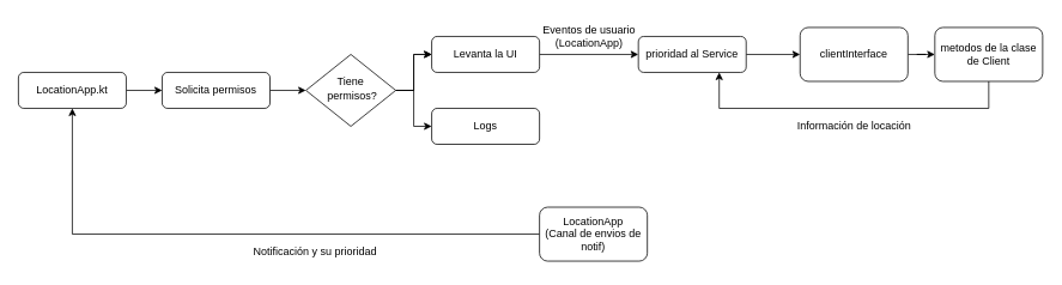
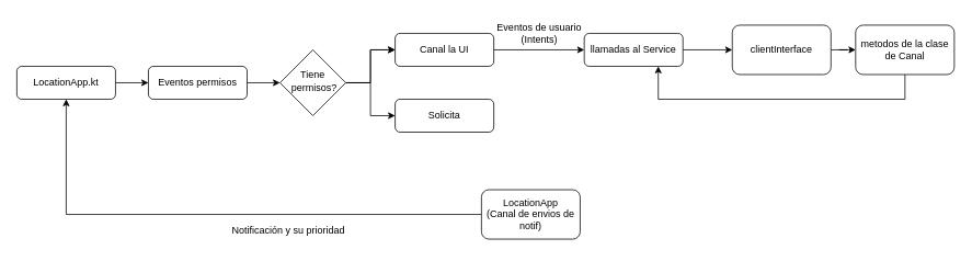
  <mxCell id="0" />
  <mxCell id="1" parent="0" />
  <mxCell id="2" style="edgeStyle=orthogonalEdgeStyle;rounded=0;orthogonalLoop=1;jettySize=auto;html=1;" edge="1" parent="1" source="3" target="5"><mxGeometry relative="1" as="geometry" /></mxCell>
  <mxCell id="3" value="LocationApp.kt" style="rounded=1;whiteSpace=wrap;html=1;fontSize=12;glass=0;strokeWidth=1;shadow=0;" parent="1" vertex="1"><mxGeometry x="20" y="80" width="120" height="40" as="geometry" /></mxCell>
  <mxCell id="4" style="edgeStyle=orthogonalEdgeStyle;rounded=0;orthogonalLoop=1;jettySize=auto;html=1;" edge="1" parent="1" source="5" target="9"><mxGeometry relative="1" as="geometry" /></mxCell>
- <mxCell id="5" value="Solicita permisos" style="rounded=1;whiteSpace=wrap;html=1;fontSize=12;glass=0;strokeWidth=1;shadow=0;" parent="1" vertex="1"><mxGeometry x="180" y="80" width="120" height="40" as="geometry" /></mxCell>
+ <mxCell id="5" value="Eventos permisos" style="rounded=1;whiteSpace=wrap;html=1;fontSize=12;glass=0;strokeWidth=1;shadow=0;" parent="1" vertex="1"><mxGeometry x="180" y="80" width="120" height="40" as="geometry" /></mxCell>
  <mxCell id="6" style="edgeStyle=orthogonalEdgeStyle;rounded=0;orthogonalLoop=1;jettySize=auto;html=1;" edge="1" parent="1" source="9" target="13"><mxGeometry relative="1" as="geometry" /></mxCell>
  <mxCell id="7" value="" style="edgeStyle=orthogonalEdgeStyle;rounded=0;orthogonalLoop=1;jettySize=auto;html=1;" edge="1" parent="1" source="9" target="13"><mxGeometry relative="1" as="geometry" /></mxCell>
  <mxCell id="8" style="edgeStyle=orthogonalEdgeStyle;rounded=0;orthogonalLoop=1;jettySize=auto;html=1;" edge="1" parent="1" source="9" target="19"><mxGeometry relative="1" as="geometry" /></mxCell>
- <mxCell id="9" value="Tiene&lt;br&gt;&amp;nbsp;permisos?" style="rhombus;whiteSpace=wrap;html=1;shadow=0;fontFamily=Helvetica;fontSize=12;align=center;strokeWidth=1;spacing=6;spacingTop=-4;" parent="1" vertex="1"><mxGeometry x="340" y="60" width="100" height="80" as="geometry" /></mxCell>
+ <mxCell id="9" value="Tiene&lt;br&gt;&amp;nbsp;permisos?" style="rhombus;whiteSpace=wrap;html=1;shadow=0;fontFamily=Helvetica;fontSize=12;align=center;strokeWidth=1;spacing=6;spacingTop=-4;" parent="1" vertex="1"><mxGeometry x="340" y="60" width="80" height="80" as="geometry" /></mxCell>
  <mxCell id="10" value="" style="edgeStyle=orthogonalEdgeStyle;rounded=0;orthogonalLoop=1;jettySize=auto;html=1;" edge="1" parent="1" source="11" target="16"><mxGeometry relative="1" as="geometry" /></mxCell>
- <mxCell id="11" value="prioridad al Service" style="rounded=1;whiteSpace=wrap;html=1;fontSize=12;glass=0;strokeWidth=1;shadow=0;" parent="1" vertex="1"><mxGeometry x="710" y="40" width="120" height="40" as="geometry" /></mxCell>
+ <mxCell id="11" value="llamadas al Service" style="rounded=1;whiteSpace=wrap;html=1;fontSize=12;glass=0;strokeWidth=1;shadow=0;" parent="1" vertex="1"><mxGeometry x="710" y="40" width="120" height="40" as="geometry" /></mxCell>
  <mxCell id="12" style="edgeStyle=orthogonalEdgeStyle;rounded=0;orthogonalLoop=1;jettySize=auto;html=1;" edge="1" parent="1" source="13" target="11"><mxGeometry relative="1" as="geometry"><mxPoint x="720" y="60" as="targetPoint" /></mxGeometry></mxCell>
- <mxCell id="13" value="Levanta la UI" style="rounded=1;whiteSpace=wrap;html=1;fontSize=12;glass=0;strokeWidth=1;shadow=0;" parent="1" vertex="1"><mxGeometry x="480" y="40" width="120" height="40" as="geometry" /></mxCell>
- <mxCell id="14" value="Eventos de usuario&lt;br&gt;(LocationApp)" style="text;html=1;align=center;verticalAlign=middle;resizable=0;points=[];autosize=1;strokeColor=none;fillColor=none;" vertex="1" parent="1"><mxGeometry x="590" y="20" width="130" height="40" as="geometry" /></mxCell>
+ <mxCell id="13" value="Canal la UI" style="rounded=1;whiteSpace=wrap;html=1;fontSize=12;glass=0;strokeWidth=1;shadow=0;" parent="1" vertex="1"><mxGeometry x="480" y="40" width="120" height="40" as="geometry" /></mxCell>
+ <mxCell id="14" value="Eventos de usuario&lt;br&gt;(Intents)" style="text;html=1;align=center;verticalAlign=middle;resizable=0;points=[];autosize=1;strokeColor=none;fillColor=none;" vertex="1" parent="1"><mxGeometry x="590" y="20" width="130" height="40" as="geometry" /></mxCell>
  <mxCell id="15" value="" style="edgeStyle=orthogonalEdgeStyle;rounded=0;orthogonalLoop=1;jettySize=auto;html=1;" edge="1" parent="1" source="16" target="18"><mxGeometry relative="1" as="geometry" /></mxCell>
  <mxCell id="16" value="clientInterface" style="whiteSpace=wrap;html=1;rounded=1;glass=0;strokeWidth=1;shadow=0;" vertex="1" parent="1"><mxGeometry x="890" y="30" width="120" height="60" as="geometry" /></mxCell>
  <mxCell id="17" style="edgeStyle=orthogonalEdgeStyle;rounded=0;orthogonalLoop=1;jettySize=auto;html=1;entryX=0.75;entryY=1;entryDx=0;entryDy=0;" edge="1" parent="1" source="18" target="11"><mxGeometry relative="1" as="geometry"><Array as="points"><mxPoint x="1100" y="120" /><mxPoint x="800" y="120" /></Array></mxGeometry></mxCell>
- <mxCell id="18" value="metodos de la clase de Client" style="whiteSpace=wrap;html=1;rounded=1;glass=0;strokeWidth=1;shadow=0;" vertex="1" parent="1"><mxGeometry x="1040" y="30" width="120" height="60" as="geometry" /></mxCell>
- <mxCell id="19" value="Logs" style="rounded=1;whiteSpace=wrap;html=1;fontSize=12;glass=0;strokeWidth=1;shadow=0;" vertex="1" parent="1"><mxGeometry x="480" y="120" width="120" height="40" as="geometry" /></mxCell>
+ <mxCell id="18" value="metodos de la clase de Canal" style="whiteSpace=wrap;html=1;rounded=1;glass=0;strokeWidth=1;shadow=0;" vertex="1" parent="1"><mxGeometry x="1040" y="30" width="120" height="60" as="geometry" /></mxCell>
+ <mxCell id="19" value="Solicita" style="rounded=1;whiteSpace=wrap;html=1;fontSize=12;glass=0;strokeWidth=1;shadow=0;" vertex="1" parent="1"><mxGeometry x="480" y="120" width="120" height="40" as="geometry" /></mxCell>
  <mxCell id="20" style="edgeStyle=orthogonalEdgeStyle;rounded=0;orthogonalLoop=1;jettySize=auto;html=1;entryX=0.5;entryY=1;entryDx=0;entryDy=0;" edge="1" parent="1" source="21" target="3"><mxGeometry relative="1" as="geometry" /></mxCell>
- <mxCell id="21" value="LocationApp&lt;br&gt;(Canal de envios de notif)" style="whiteSpace=wrap;html=1;rounded=1;glass=0;strokeWidth=1;shadow=0;" vertex="1" parent="1"><mxGeometry x="600" y="230" width="120" height="60" as="geometry" /></mxCell>
- <mxCell id="22" value="Información de locación" style="text;html=1;align=center;verticalAlign=middle;resizable=0;points=[];autosize=1;strokeColor=none;fillColor=none;" vertex="1" parent="1"><mxGeometry x="875" y="125" width="150" height="30" as="geometry" /></mxCell>
+ <mxCell id="21" value="LocationApp&lt;br&gt;(Canal de envios de notif)" style="whiteSpace=wrap;html=1;rounded=1;glass=0;strokeWidth=1;shadow=0;" vertex="1" parent="1"><mxGeometry x="585" y="230" width="120" height="60" as="geometry" /></mxCell>
  <mxCell id="23" value="Notificación y su prioridad" style="text;html=1;align=center;verticalAlign=middle;resizable=0;points=[];autosize=1;strokeColor=none;fillColor=none;" vertex="1" parent="1"><mxGeometry x="270" y="265" width="160" height="30" as="geometry" /></mxCell>
